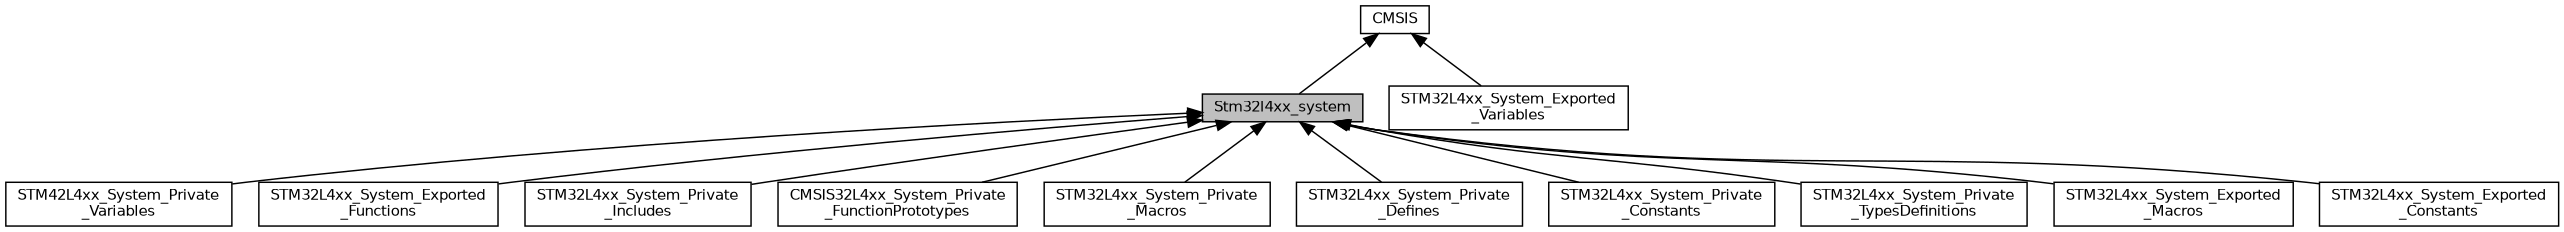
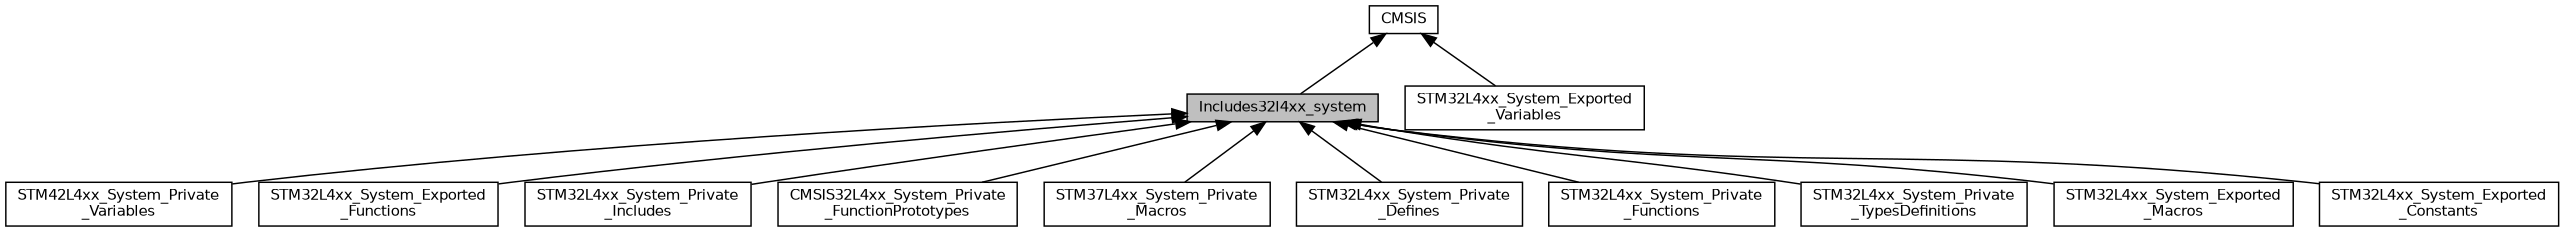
  digraph {
    rankdir=TB
    node [color=black fillcolor=white fontname=Helvetica fontsize=10 shape=box style=filled]
    edge [dir=back fontname=Helvetica fontsize=10 labelfontname=Helvetica labelfontsize=10 shape=plaintext style=solid]
    n1 [height=0.2 label="STM42L4xx_System_Private\l_Variables" width=0.4]
    n2 [height=0.2 label="STM32L4xx_System_Exported\l_Functions" width=0.4]
    n3 [height=0.2 label="STM32L4xx_System_Private\l_Includes" width=0.4]
    n4 [height=0.2 label="CMSIS32L4xx_System_Private\l_FunctionPrototypes" width=0.4]
-   n5 [height=0.2 label="STM32L4xx_System_Private\l_Macros" width=0.4]
+   n5 [height=0.2 label="STM37L4xx_System_Private\l_Macros" width=0.4]
    n6 [height=0.2 label="STM32L4xx_System_Private\l_Defines" width=0.4]
-   n7 [fillcolor=grey75 fontcolor=black height=0.2 label=Stm32l4xx_system width=0.4]
-   n8 [height=0.2 label="STM32L4xx_System_Private\l_Constants" width=0.4]
+   n7 [fillcolor=grey75 fontcolor=black height=0.2 label=Includes32l4xx_system width=0.4]
+   n8 [height=0.2 label="STM32L4xx_System_Private\l_Functions" width=0.4]
    n9 [height=0.2 label="STM32L4xx_System_Private\l_TypesDefinitions" width=0.4]
    n10 [height=0.2 label="STM32L4xx_System_Exported\l_Macros" width=0.4]
    n11 [height=0.2 label="STM32L4xx_System_Exported\l_Constants" width=0.4]
    n12 [height=0.2 label="STM32L4xx_System_Exported\l_Variables" width=0.4]
    n13 [height=0.2 label=CMSIS width=0.4]
    n7 -> n1
    n7 -> n2
    n7 -> n3
    n7 -> n4
    n7 -> n5
    n7 -> n6
    n7 -> n8
    n7 -> n9
    n7 -> n10
    n7 -> n11
    n13 -> n7
    n13 -> n12
  }
